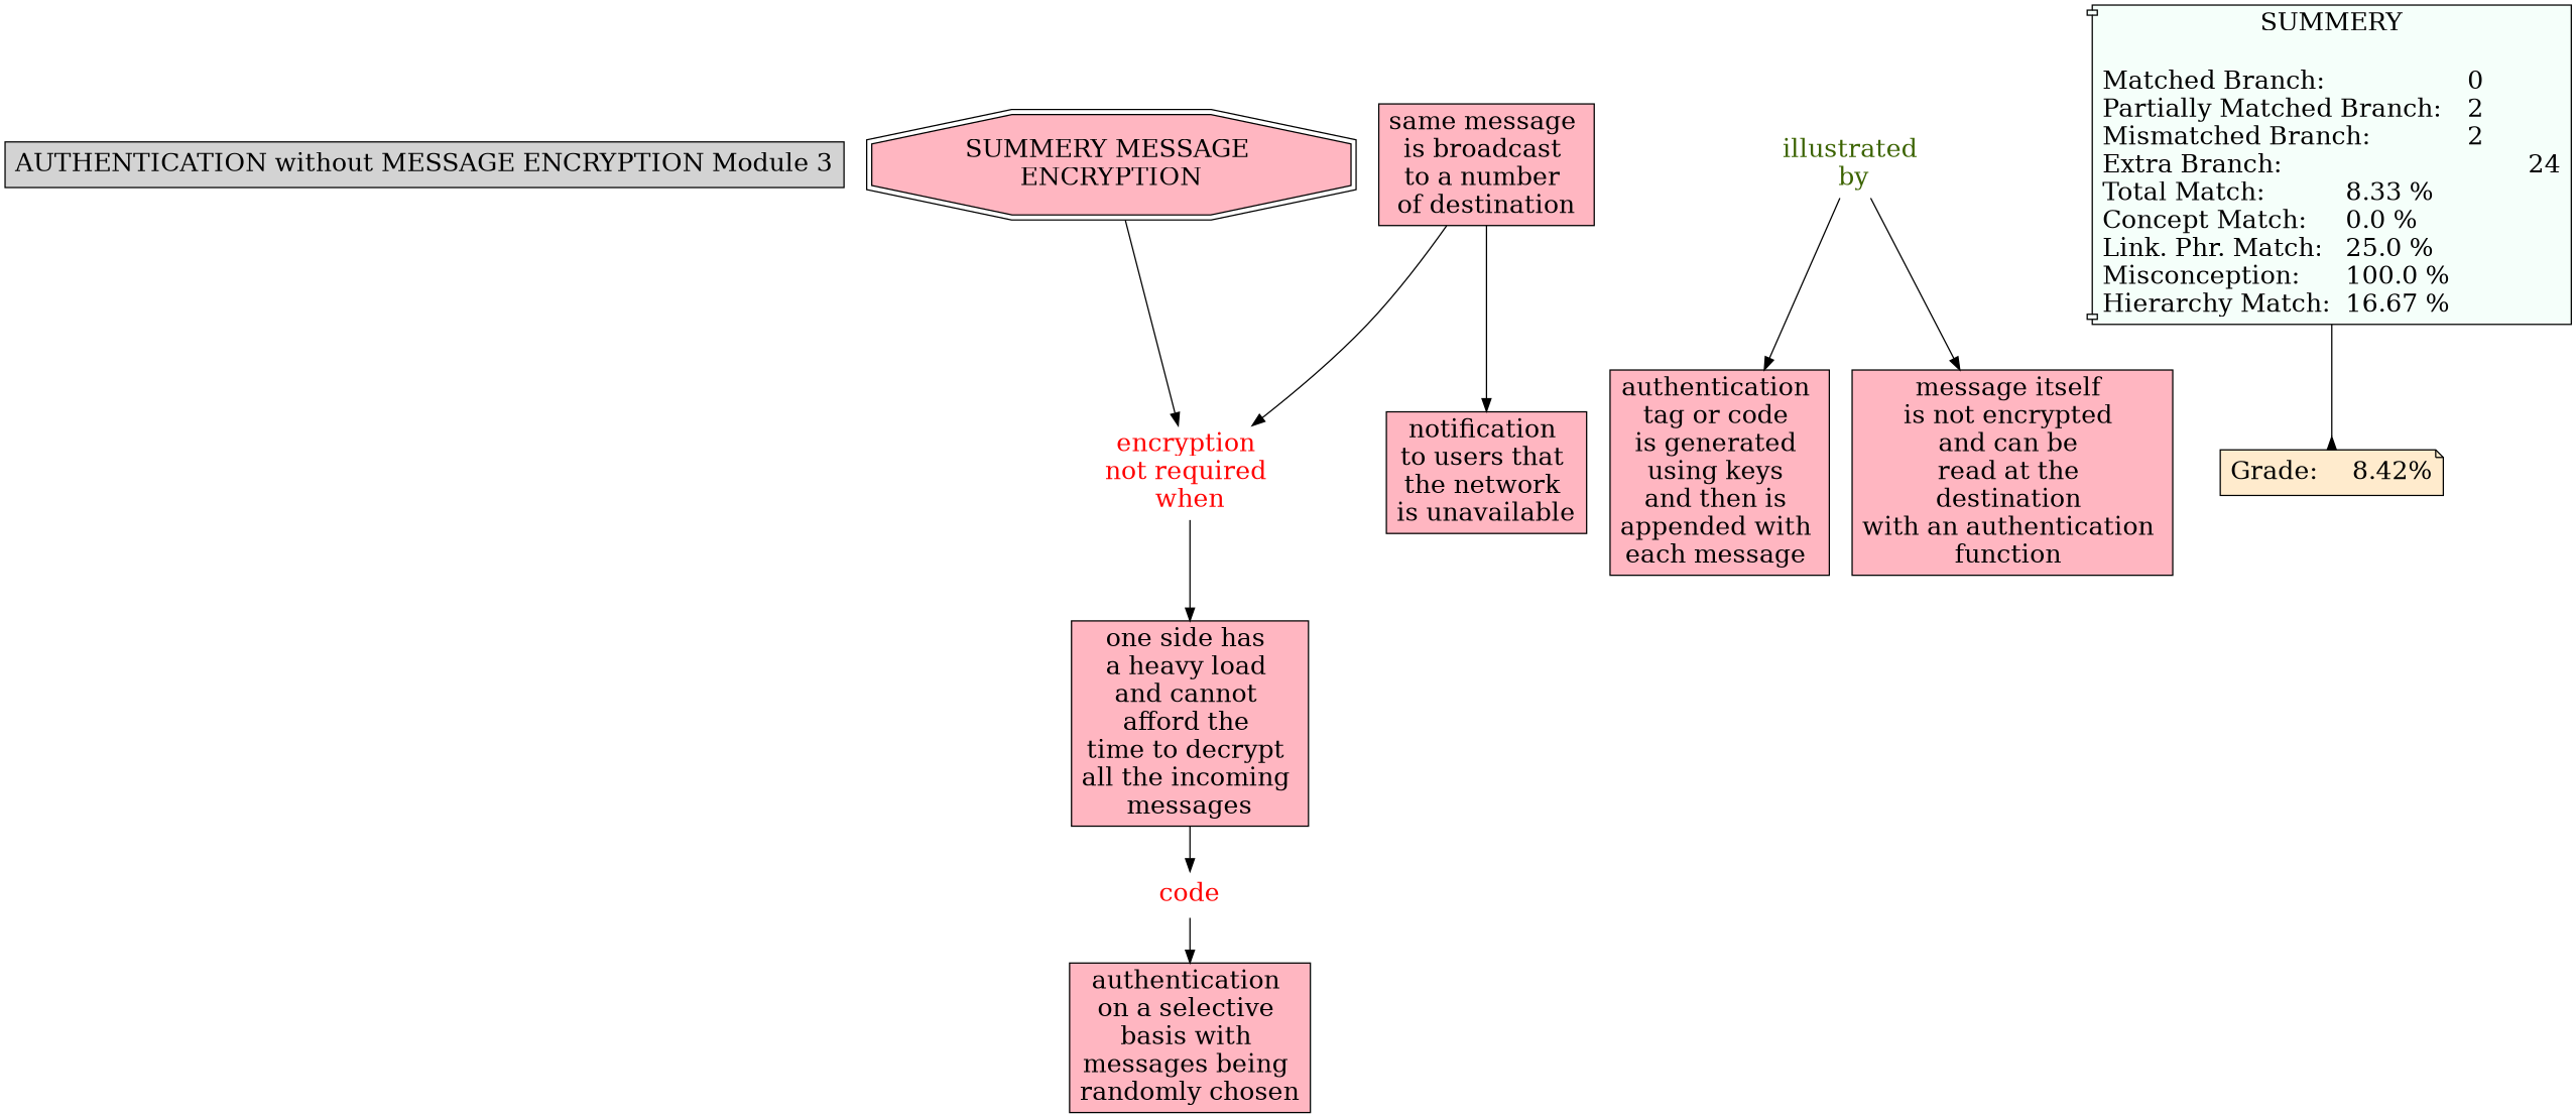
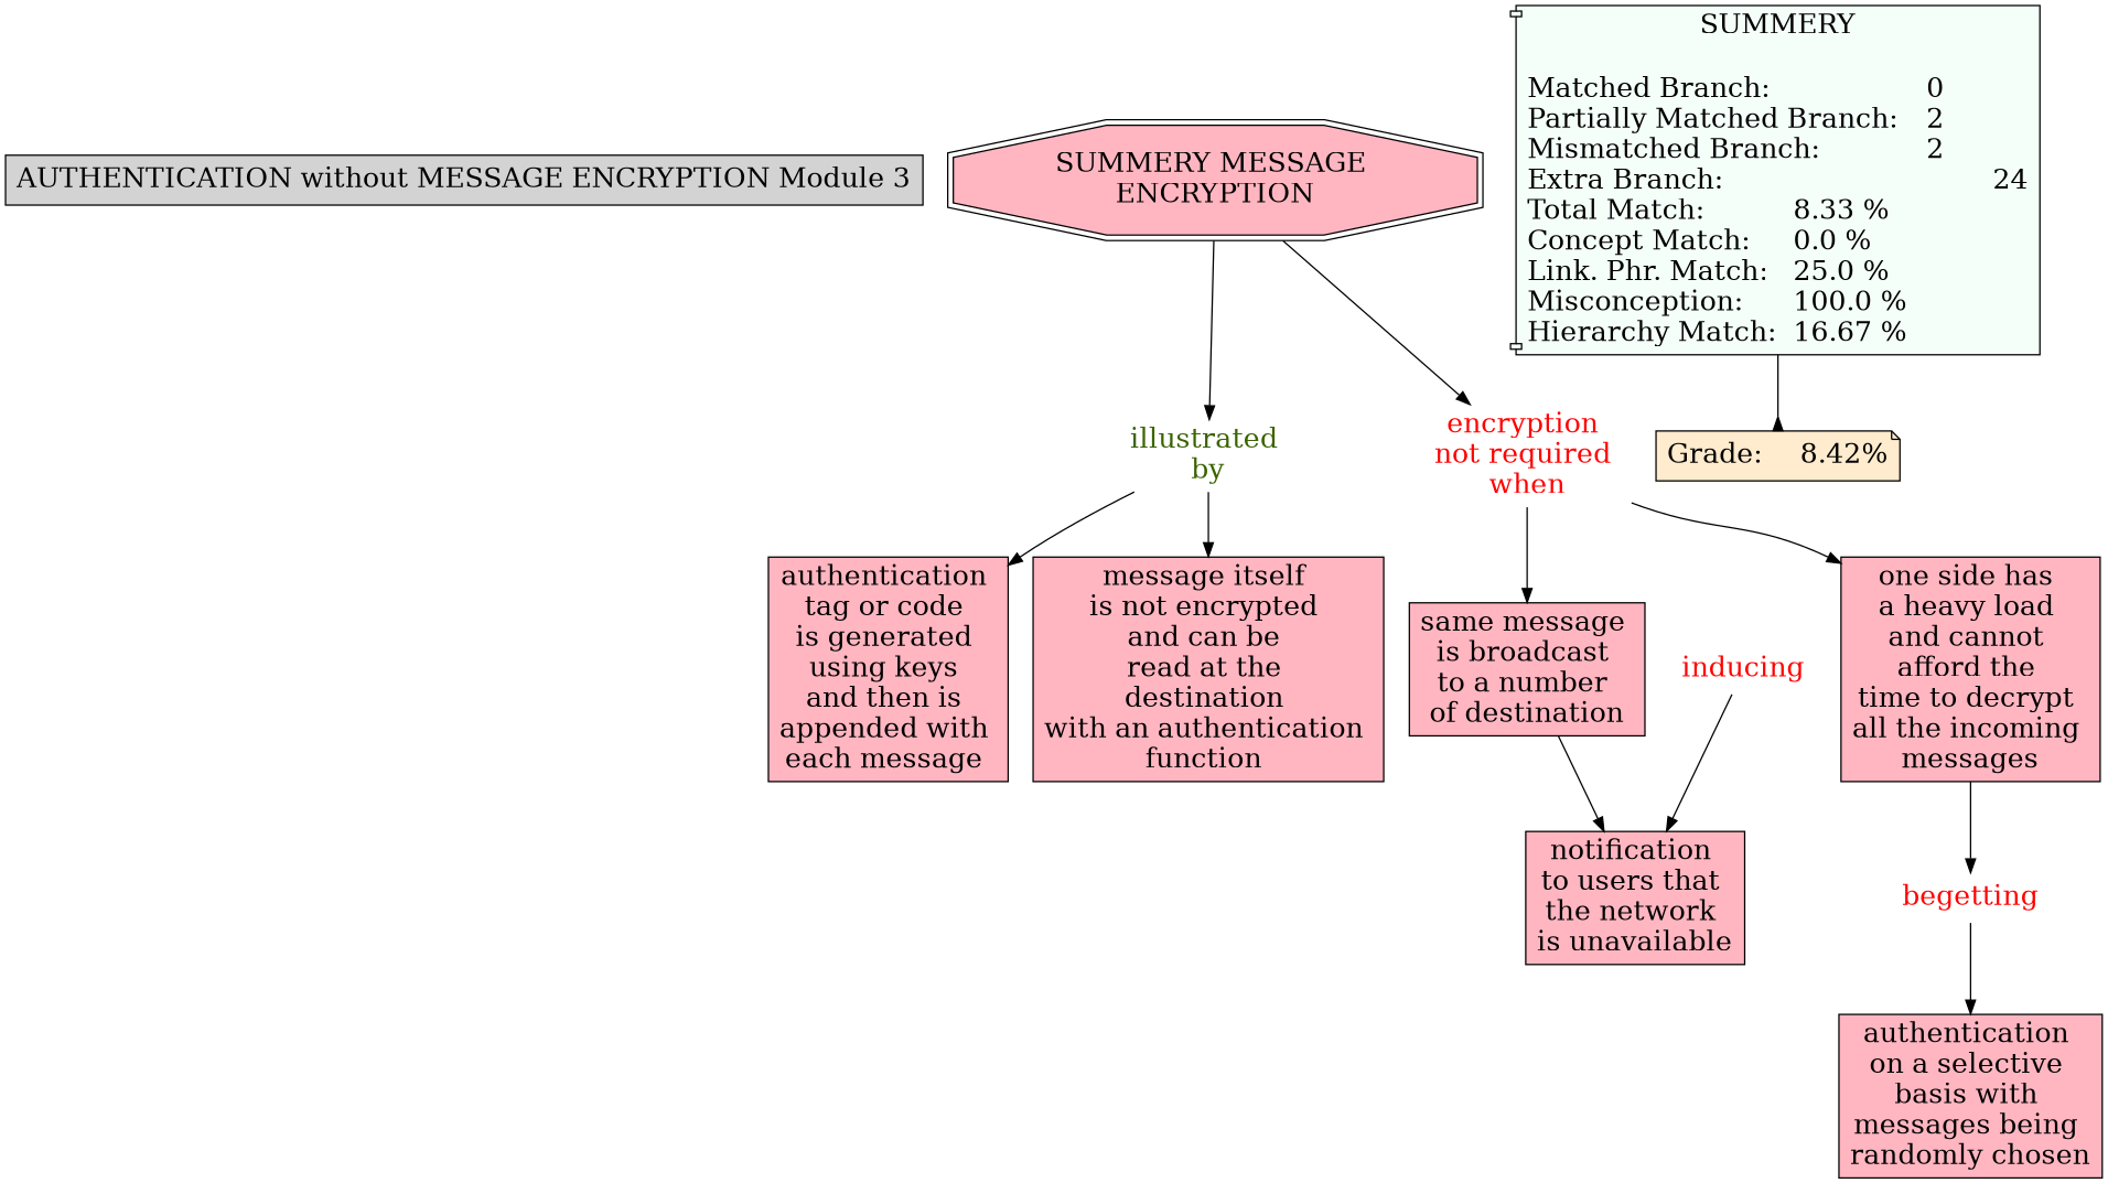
  digraph {
    node [Gsplines=true fontsize=20 shape=rect style=filled fillcolor="#FFB6C1"]
    edge [constraint=true]
    n1 [label="AUTHENTICATION without MESSAGE ENCRYPTION Module 3" fillcolor=""]
    n2 [label="SUMMERY MESSAGE \nENCRYPTION" shape=doubleoctagon]
    n3 [fontcolor="#3B6300" label="illustrated \nby" shape=none style="" fillcolor=""]
    n4 [fontcolor=red label="encryption \nnot required \nwhen" shape=none style="" fillcolor=""]
    n5 [label="authentication \ntag or code \nis generated \nusing keys \nand then is \nappended with \neach message \n"]
    n6 [label="message itself \nis not encrypted \nand can be \nread at the \ndestination \nwith an authentication \nfunction "]
    n7 [label="same message \nis broadcast \nto a number \nof destination\n"]
    n8 [label="one side has \na heavy load \nand cannot \nafford the \ntime to decrypt \nall the incoming \nmessages"]
    n9 [label="notification \nto users that \nthe network \nis unavailable\n"]
-   n11 [fontcolor=red label=code shape=none style="" fillcolor=""]
+   n10 [fontcolor=red label=inducing shape=none style="" fillcolor=""]
+   n11 [fontcolor=red label=begetting shape=none style="" fillcolor=""]
    n12 [label="authentication \non a selective \nbasis with \nmessages being \nrandomly chosen\n"]
    n13 [fillcolor="#F5FFFA" label="SUMMERY\n\nMatched Branch:			0\lPartially Matched Branch:	2\lMismatched Branch:		2\lExtra Branch:				24\lTotal Match:		8.33 %\lConcept Match:	0.0 %\lLink. Phr. Match:	25.0 %\lMisconception:	100.0 %\lHierarchy Match:	16.67 %\l" shape=component]
    n14 [fillcolor="#FFEBCD" label="Grade:	8.42%" shape=note]
+   n2 -> n3
    n2 -> n4
    n3 -> n5
    n3 -> n6
-   n7 -> n4
+   n4 -> n7
    n4 -> n8
    n7 -> n9
    n8 -> n11
+   n10 -> n9
    n11 -> n12
    n13 -> n14 [arrowhead=inv color=black]
  }
